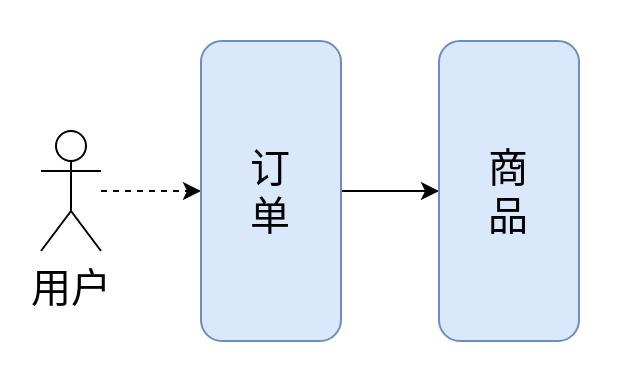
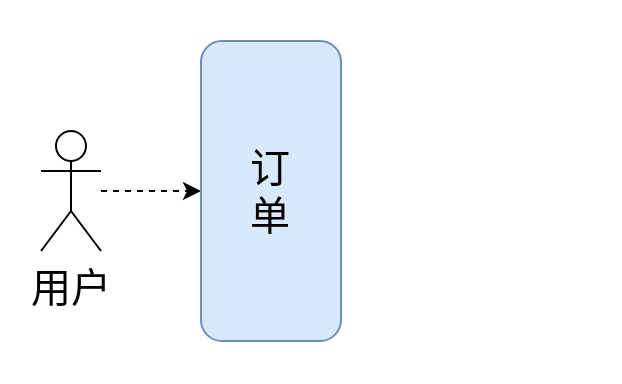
  <mxCell id="0" />
  <mxCell id="1" parent="0" />
  <mxCell id="2" style="edgeStyle=orthogonalEdgeStyle;rounded=0;orthogonalLoop=1;jettySize=auto;html=1;fontSize=20;dashed=1;" edge="1" parent="1" source="3" target="5"><mxGeometry relative="1" as="geometry" /></mxCell>
  <mxCell id="3" value="&lt;font style=&quot;font-size: 20px&quot;&gt;用户&lt;/font&gt;" style="shape=umlActor;verticalLabelPosition=bottom;verticalAlign=top;html=1;outlineConnect=0;" vertex="1" parent="1"><mxGeometry x="20" y="65" width="30" height="60" as="geometry" /></mxCell>
- <mxCell id="4" value="" style="edgeStyle=orthogonalEdgeStyle;rounded=0;orthogonalLoop=1;jettySize=auto;html=1;fontSize=20;" edge="1" parent="1" source="5" target="6"><mxGeometry relative="1" as="geometry" /></mxCell>
  <mxCell id="5" value="订&lt;br style=&quot;font-size: 20px;&quot;&gt;单" style="rounded=1;whiteSpace=wrap;html=1;fontSize=20;fillColor=#dae8fc;strokeColor=#6c8ebf;" vertex="1" parent="1"><mxGeometry x="100" y="20" width="70" height="150" as="geometry" /></mxCell>
- <mxCell id="6" value="商&lt;br&gt;品" style="rounded=1;whiteSpace=wrap;html=1;fontSize=20;fillColor=#dae8fc;strokeColor=#6c8ebf;" vertex="1" parent="1"><mxGeometry x="219" y="20" width="70" height="150" as="geometry" /></mxCell>
